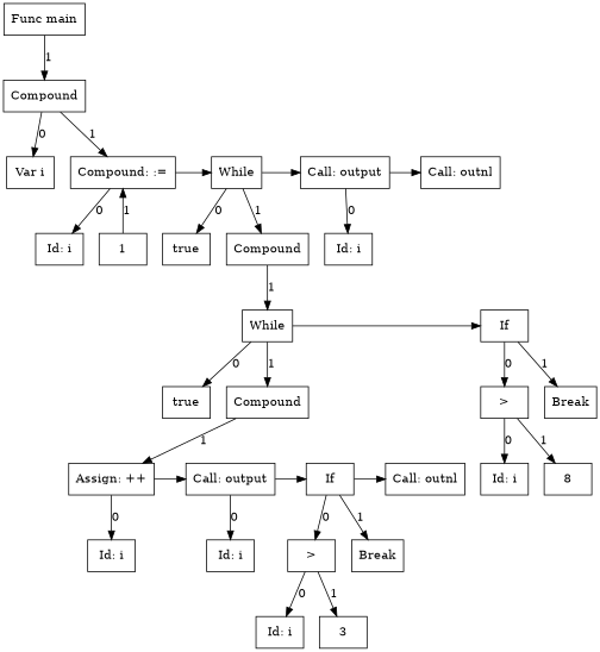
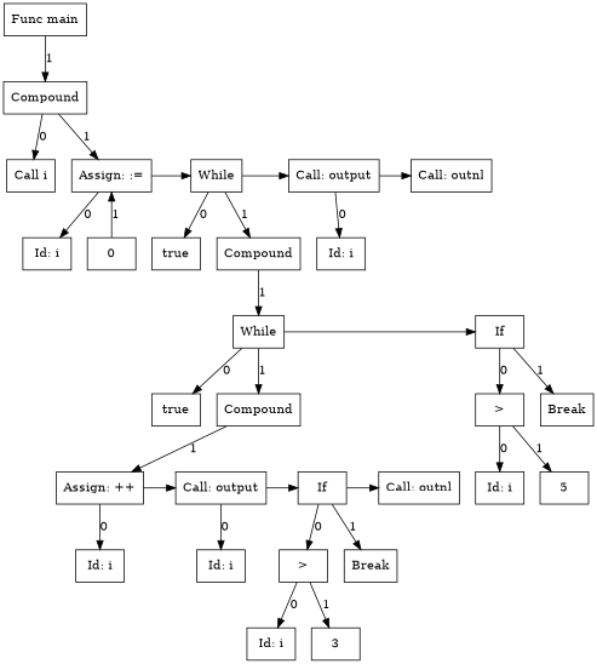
  digraph {
    node [shape=box]
    n1 [label="Func main"]
    n2 [label=Compound]
-   n3 [label="Var i"]
-   n4 [label="Compound: :="]
+   n3 [label="Call i"]
+   n4 [label="Assign: :="]
    n5 [label="Id: i"]
-   n6 [label=1]
+   n6 [label=0]
    n7 [label=While]
    n8 [label="Call: output"]
    n9 [label="Call: outnl"]
    n10 [label=true]
    n11 [label=Compound]
    n12 [label=While]
    n13 [label=true]
    n14 [label=Compound]
    n15 [label="Assign: ++"]
    n16 [label="Id: i"]
    n17 [label="Call: output"]
    n18 [label=If]
    n19 [label="Call: outnl"]
    n20 [label="Id: i"]
    n21 [label=">"]
    n22 [label=Break]
    n23 [label="Id: i"]
    n24 [label=3]
    n25 [label=If]
    n26 [label=">"]
    n27 [label=Break]
    n28 [label="Id: i"]
-   n29 [label=8]
+   n29 [label=5]
    n30 [label="Id: i"]
    subgraph sub_1 {
      rankdir=TB
      n1
      n2
    }
    subgraph sub_2 {
      ordering=out
      rank=same
      rankdir=LR
      n2
    }
    subgraph sub_3 {
      ordering=out
      rank=same
      rankdir=LR
      n3
      n4
    }
    subgraph sub_4 {
      rankdir=TB
      n2
      n3
      n4
    }
    subgraph sub_5 {
      ordering=out
      rank=same
      rankdir=LR
      n5
      n6
    }
    subgraph sub_6 {
      rankdir=TB
      n4
      n5
      n6
    }
    subgraph sub_7 {
      rank=same
      rankdir=LR
      n4
      n7
      n8
      n9
    }
    subgraph sub_8 {
      rankdir=LR
      n4
      n7
      n8
      n9
    }
    subgraph sub_9 {
      ordering=out
      rank=same
      rankdir=LR
      n10
      n11
    }
    subgraph sub_10 {
      rankdir=TB
      n7
      n10
      n11
    }
    subgraph sub_11 {
      ordering=out
      rank=same
      rankdir=LR
      n12
    }
    subgraph sub_12 {
      rankdir=TB
      n11
      n12
    }
    subgraph sub_13 {
      ordering=out
      rank=same
      rankdir=LR
      n13
      n14
    }
    subgraph sub_14 {
      rankdir=TB
      n12
      n13
      n14
    }
    subgraph sub_15 {
      ordering=out
      rank=same
      rankdir=LR
      n15
    }
    subgraph sub_16 {
      rankdir=TB
      n14
      n15
    }
    subgraph sub_17 {
      ordering=out
      rank=same
      rankdir=LR
      n16
    }
    subgraph sub_18 {
      rankdir=TB
      n15
      n16
    }
    subgraph sub_19 {
      rank=same
      rankdir=LR
      n15
      n17
      n18
      n19
    }
    subgraph sub_20 {
      rankdir=LR
      n15
      n17
      n18
      n19
    }
    subgraph sub_21 {
      ordering=out
      rank=same
      rankdir=LR
      n20
    }
    subgraph sub_22 {
      rankdir=TB
      n17
      n20
    }
    subgraph sub_23 {
      ordering=out
      rank=same
      rankdir=LR
      n21
      n22
    }
    subgraph sub_24 {
      rankdir=TB
      n18
      n21
      n22
    }
    subgraph sub_25 {
      ordering=out
      rank=same
      rankdir=LR
      n23
      n24
    }
    subgraph sub_26 {
      rankdir=TB
      n21
      n23
      n24
    }
    subgraph sub_27 {
      rank=same
      rankdir=LR
      n12
      n25
    }
    subgraph sub_28 {
      rankdir=LR
      n12
      n25
    }
    subgraph sub_29 {
      ordering=out
      rank=same
      rankdir=LR
      n26
      n27
    }
    subgraph sub_30 {
      rankdir=TB
      n25
      n26
      n27
    }
    subgraph sub_31 {
      ordering=out
      rank=same
      rankdir=LR
      n28
      n29
    }
    subgraph sub_32 {
      rankdir=TB
      n26
      n28
      n29
    }
    subgraph sub_33 {
      ordering=out
      rank=same
      rankdir=LR
      n30
    }
    subgraph sub_34 {
      rankdir=TB
      n8
      n30
    }
    n1 -> n2 [label=1]
    n2 -> n3 [label=0]
    n2 -> n4 [label=1]
    n4 -> n5 [label=0]
    n4 -> n7
    n6 -> n4 [label=1]
    n7 -> n8
    n7 -> n10 [label=0]
    n7 -> n11 [label=1]
    n8 -> n9
    n8 -> n30 [label=0]
    n11 -> n12 [label=1]
    n12 -> n13 [label=0]
    n12 -> n14 [label=1]
    n12 -> n25
    n14 -> n15 [label=1]
    n15 -> n16 [label=0]
    n15 -> n17
    n17 -> n18
    n17 -> n20 [label=0]
    n18 -> n19
    n18 -> n21 [label=0]
    n18 -> n22 [label=1]
    n21 -> n23 [label=0]
    n21 -> n24 [label=1]
    n25 -> n26 [label=0]
    n25 -> n27 [label=1]
    n26 -> n28 [label=0]
    n26 -> n29 [label=1]
  }
